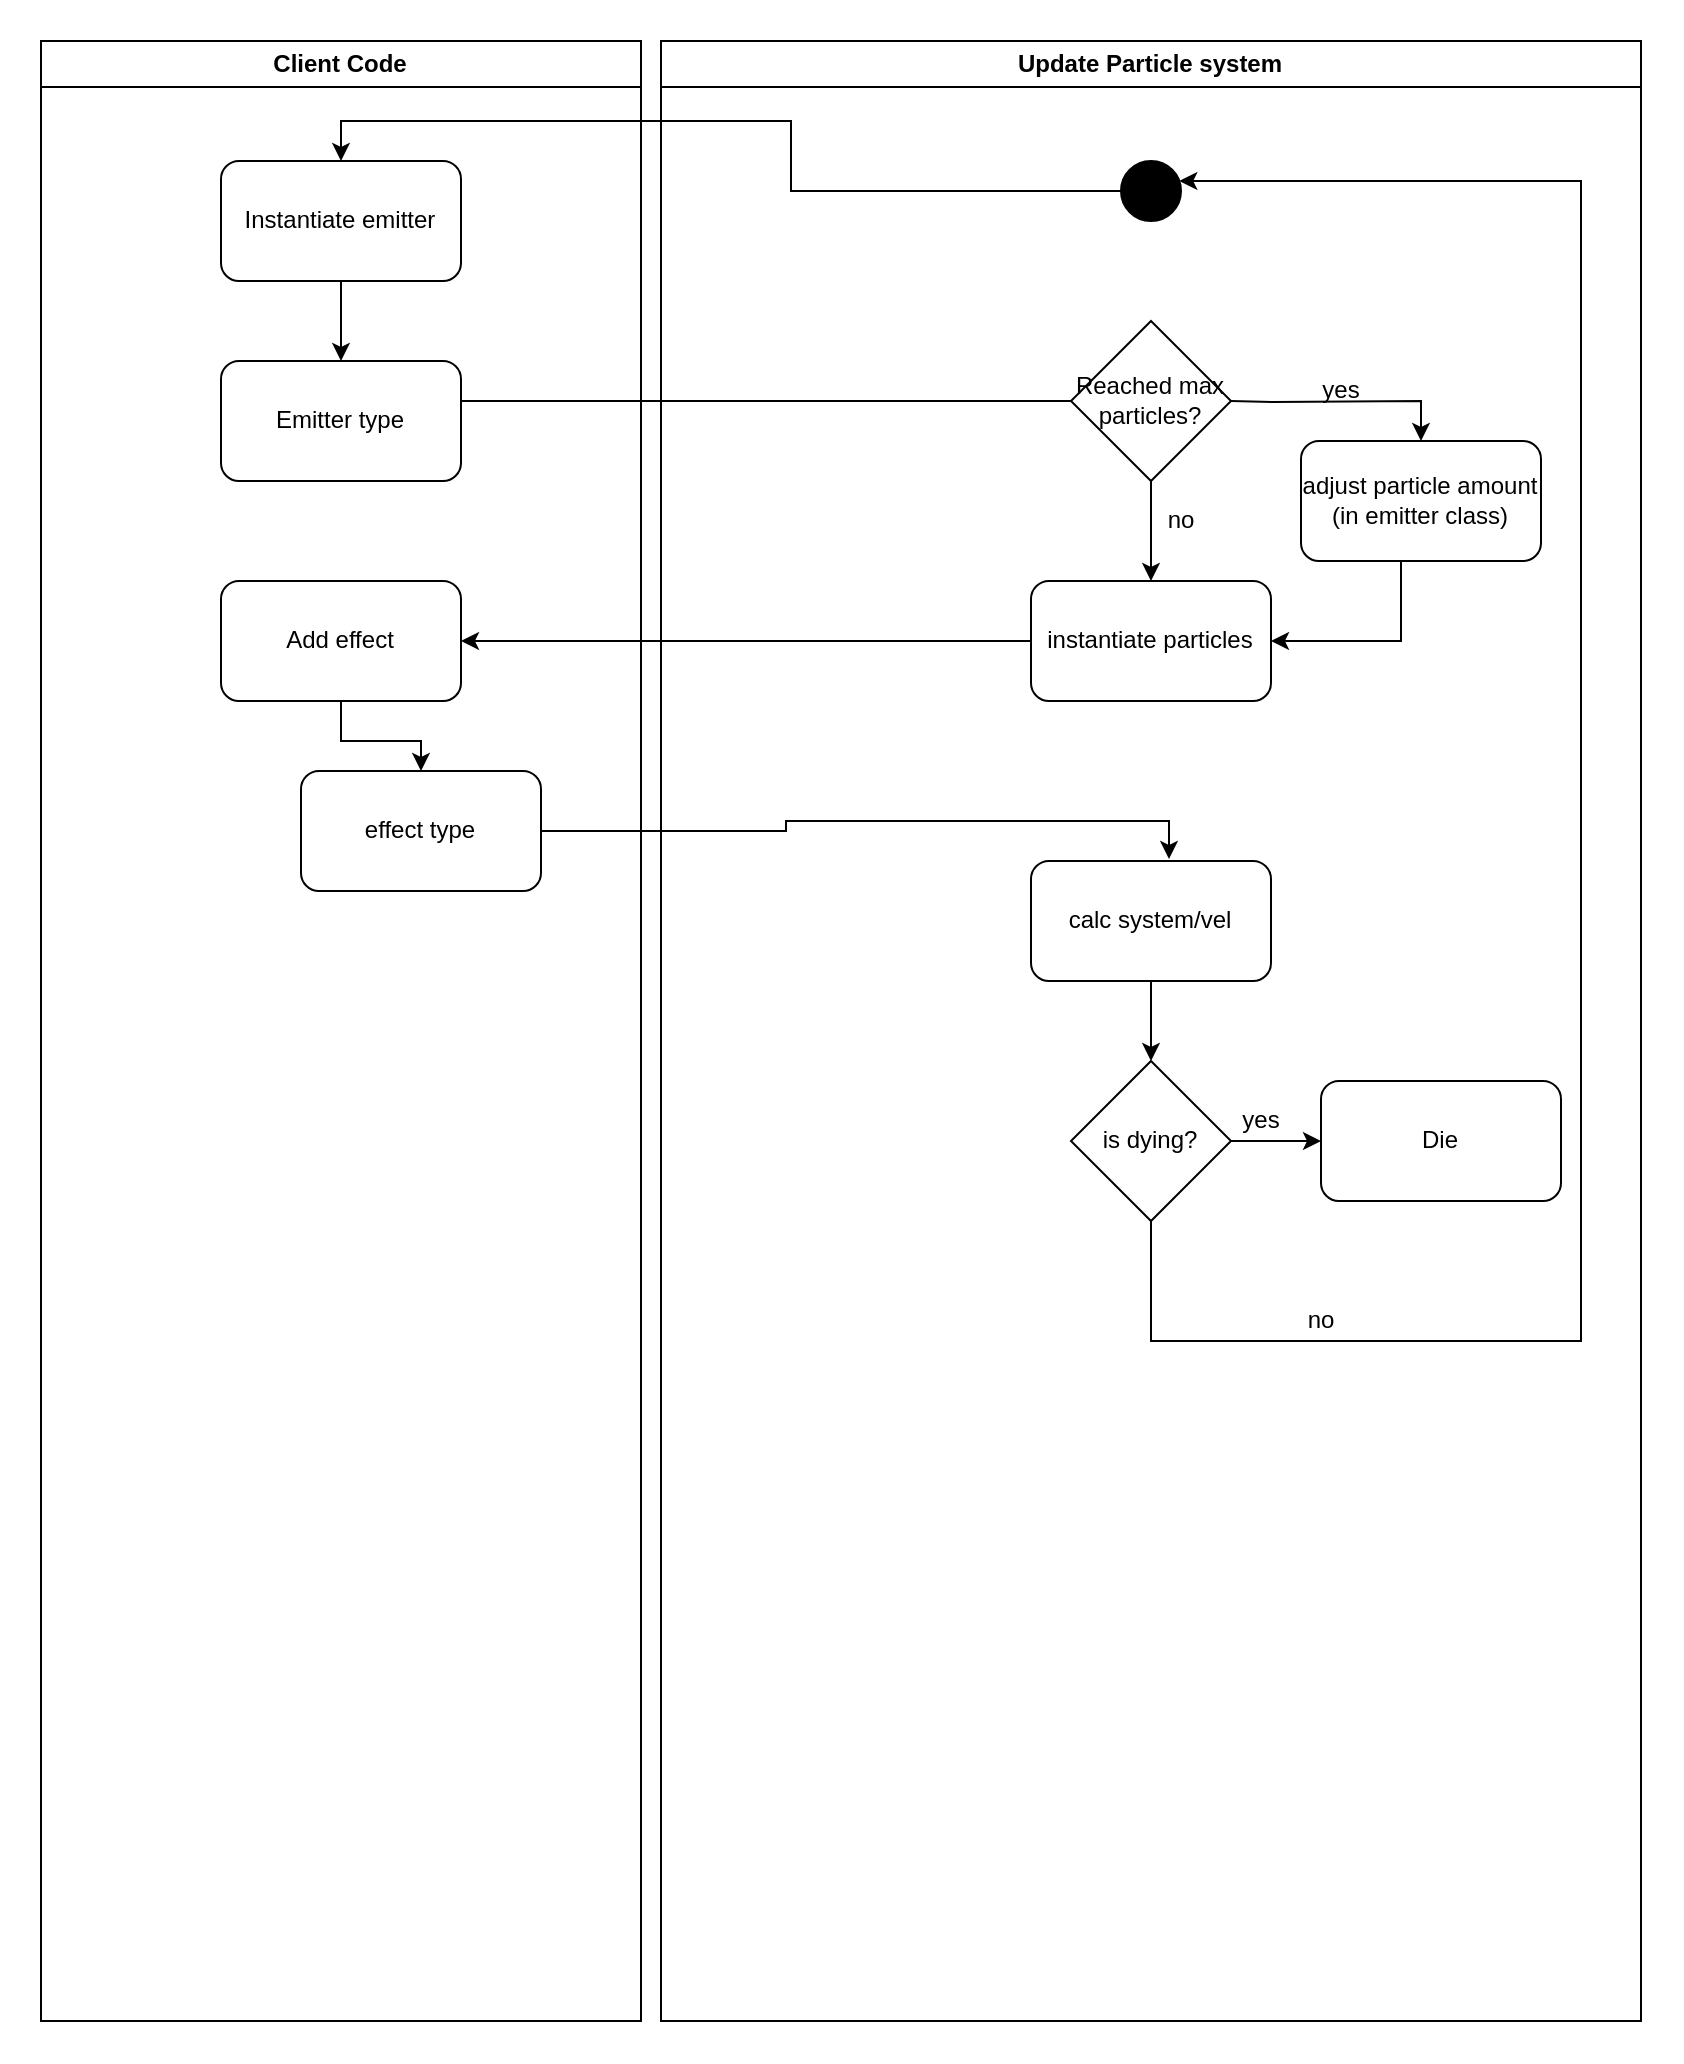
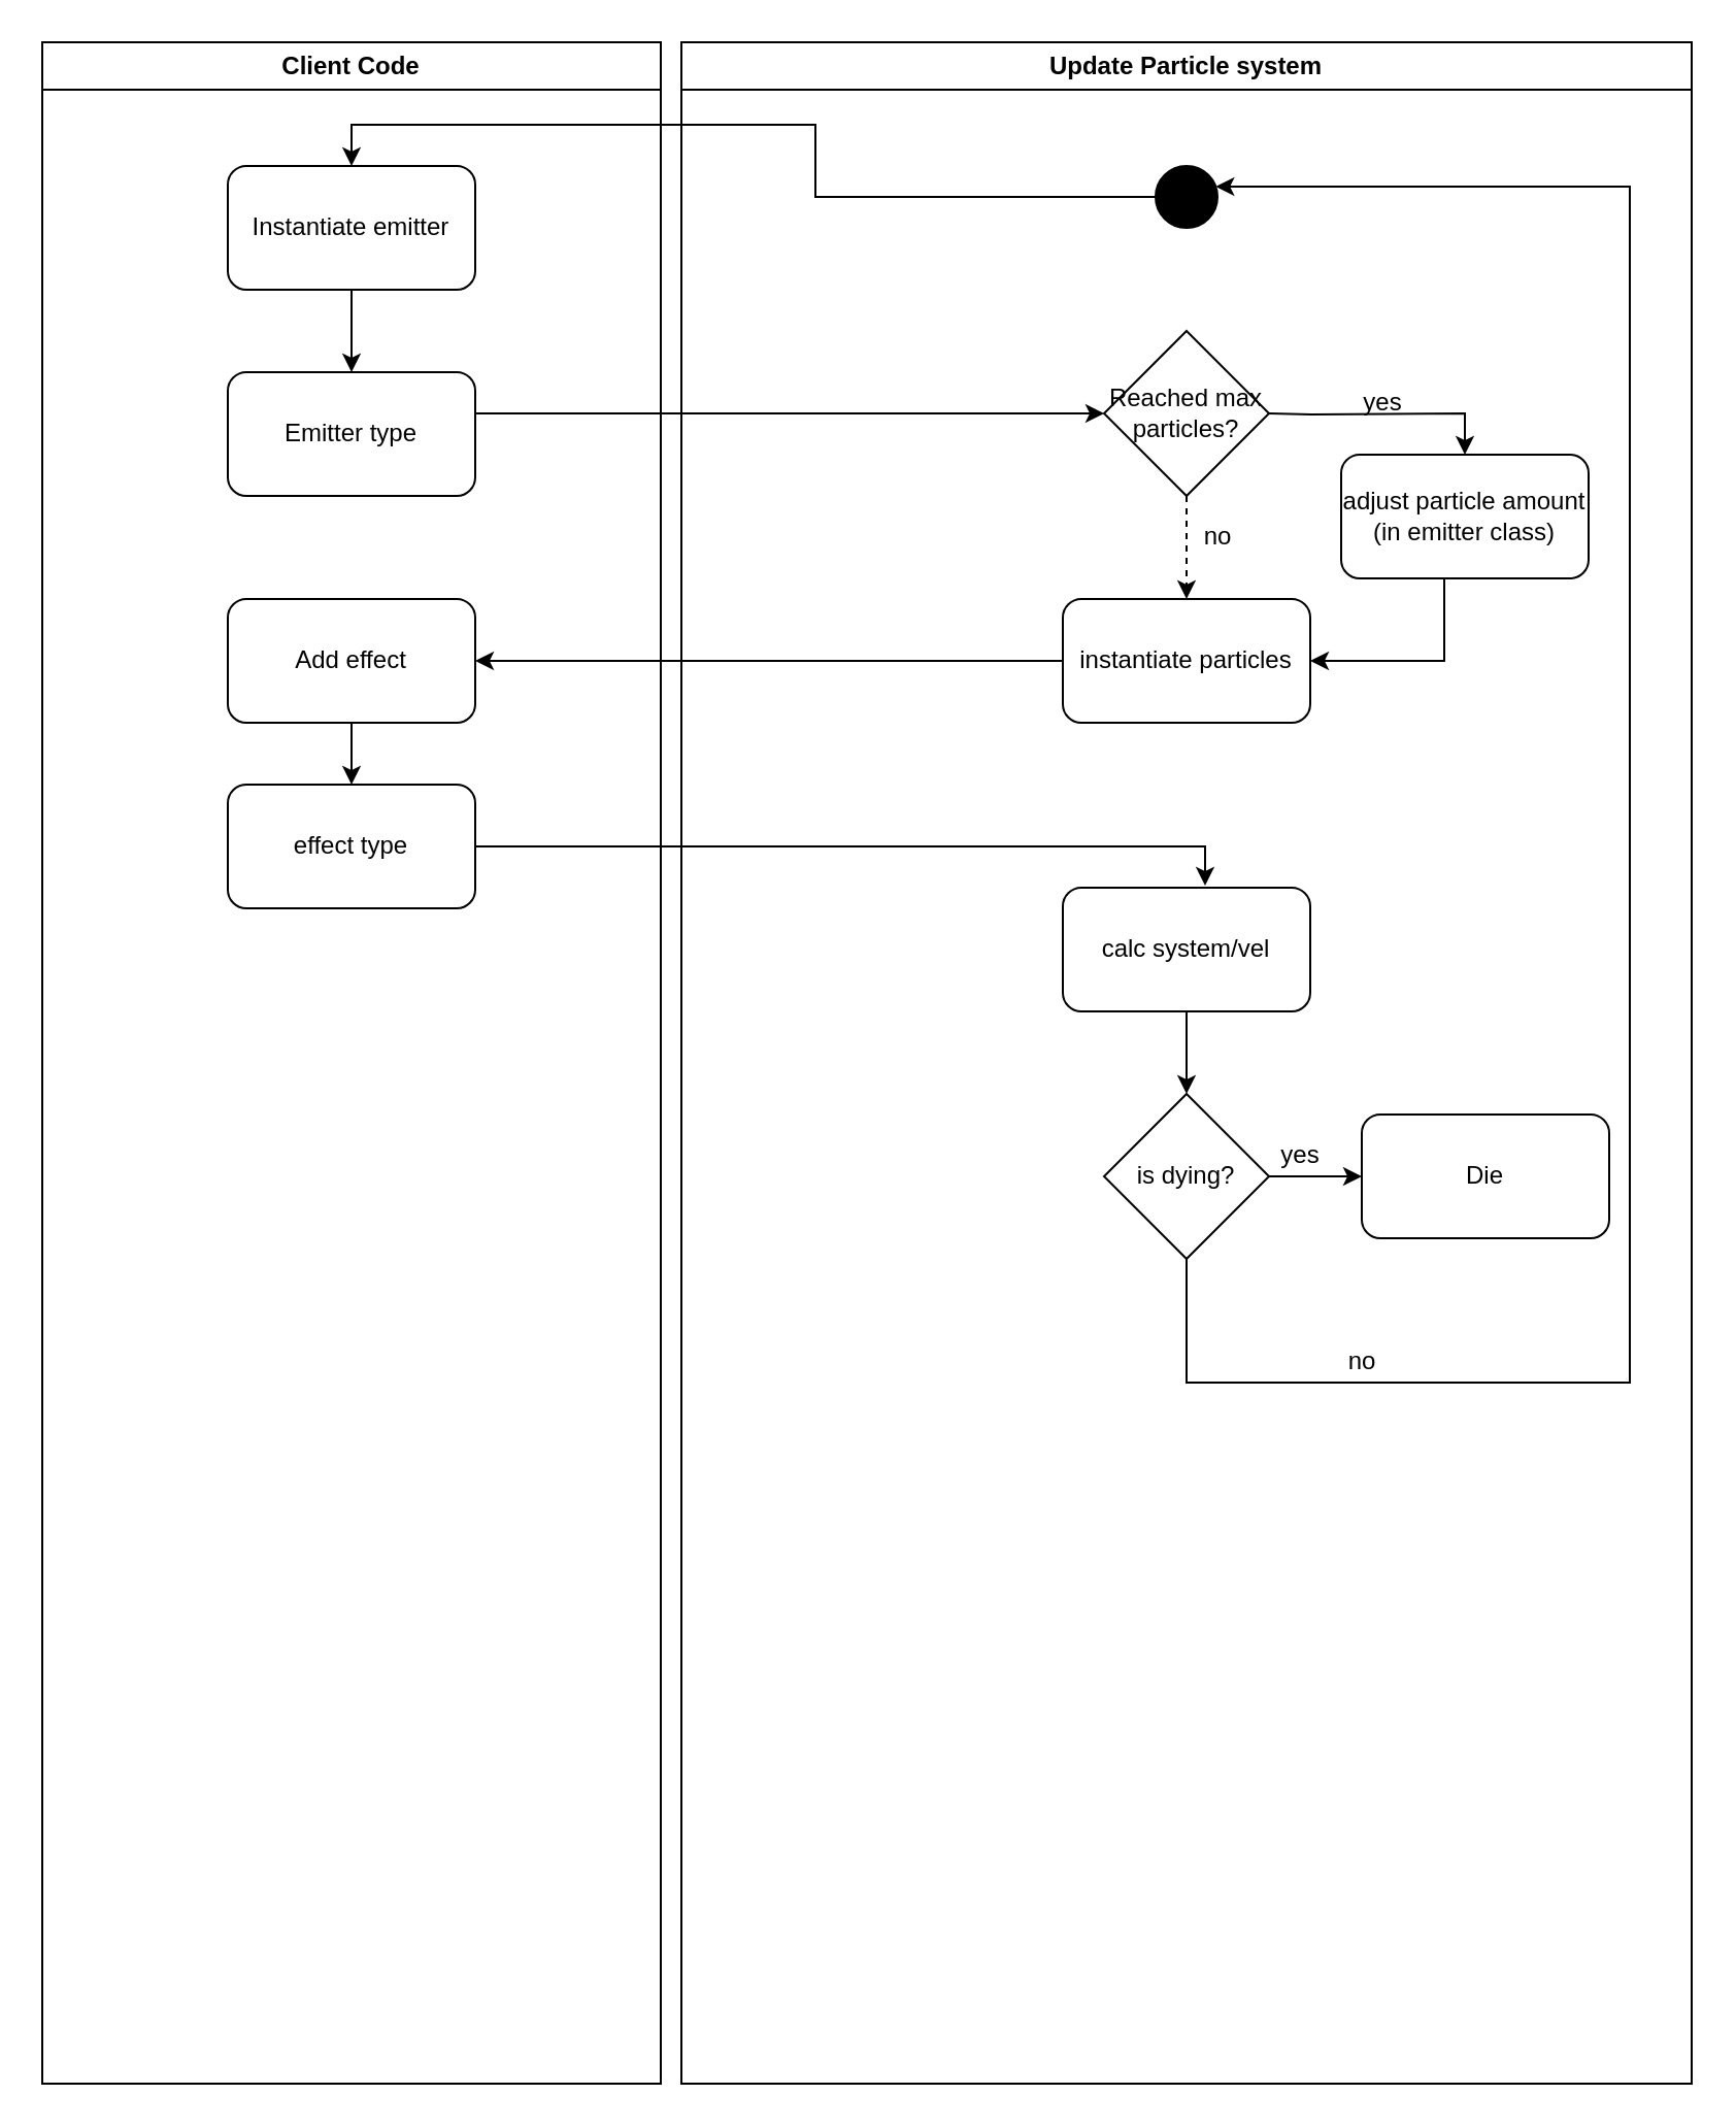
  <mxCell id="0" />
  <mxCell id="1" parent="0" />
  <mxCell id="2" value="Client Code" style="swimlane;whiteSpace=wrap;html=1;" vertex="1" parent="1"><mxGeometry x="20" y="20" width="300" height="990" as="geometry" /></mxCell>
  <mxCell id="3" style="edgeStyle=orthogonalEdgeStyle;rounded=0;orthogonalLoop=1;jettySize=auto;html=1;" edge="1" parent="2" source="4" target="5"><mxGeometry relative="1" as="geometry" /></mxCell>
  <mxCell id="4" value="Instantiate emitter" style="rounded=1;whiteSpace=wrap;html=1;fillColor=none;" vertex="1" parent="2"><mxGeometry x="90" y="60" width="120" height="60" as="geometry" /></mxCell>
  <mxCell id="5" value="Emitter type" style="rounded=1;whiteSpace=wrap;html=1;fillColor=none;" vertex="1" parent="2"><mxGeometry x="90" y="160" width="120" height="60" as="geometry" /></mxCell>
  <mxCell id="6" style="edgeStyle=orthogonalEdgeStyle;rounded=0;orthogonalLoop=1;jettySize=auto;html=1;" edge="1" parent="2" source="7" target="8"><mxGeometry relative="1" as="geometry" /></mxCell>
  <mxCell id="7" value="Add effect" style="rounded=1;whiteSpace=wrap;html=1;fillColor=none;" vertex="1" parent="2"><mxGeometry x="90" y="270" width="120" height="60" as="geometry" /></mxCell>
- <mxCell id="8" value="effect type" style="rounded=1;whiteSpace=wrap;html=1;fillColor=none;" vertex="1" parent="2"><mxGeometry x="130" y="365" width="120" height="60" as="geometry" /></mxCell>
+ <mxCell id="8" value="effect type" style="rounded=1;whiteSpace=wrap;html=1;fillColor=none;" vertex="1" parent="2"><mxGeometry x="90" y="360" width="120" height="60" as="geometry" /></mxCell>
  <mxCell id="9" value="Update Particle system" style="swimlane;whiteSpace=wrap;html=1;" vertex="1" parent="1"><mxGeometry x="330" y="20" width="490" height="990" as="geometry" /></mxCell>
  <mxCell id="10" value="instantiate particles" style="rounded=1;whiteSpace=wrap;html=1;fillColor=none;" vertex="1" parent="9"><mxGeometry x="185" y="270" width="120" height="60" as="geometry" /></mxCell>
  <mxCell id="11" style="edgeStyle=orthogonalEdgeStyle;rounded=0;orthogonalLoop=1;jettySize=auto;html=1;" edge="1" parent="9" target="15"><mxGeometry relative="1" as="geometry"><mxPoint x="285" y="180" as="sourcePoint" /></mxGeometry></mxCell>
- <mxCell id="12" style="edgeStyle=orthogonalEdgeStyle;rounded=0;orthogonalLoop=1;jettySize=auto;html=1;" edge="1" parent="9" source="13" target="10"><mxGeometry relative="1" as="geometry" /></mxCell>
+ <mxCell id="12" style="edgeStyle=orthogonalEdgeStyle;rounded=0;orthogonalLoop=1;jettySize=auto;html=1;dashed=1;" edge="1" parent="9" source="13" target="10"><mxGeometry relative="1" as="geometry" /></mxCell>
  <mxCell id="13" value="Reached max&lt;br&gt;particles?" style="rhombus;whiteSpace=wrap;html=1;fillColor=none;" vertex="1" parent="9"><mxGeometry x="205" y="140" width="80" height="80" as="geometry" /></mxCell>
  <mxCell id="14" style="edgeStyle=orthogonalEdgeStyle;rounded=0;orthogonalLoop=1;jettySize=auto;html=1;entryX=1;entryY=0.5;entryDx=0;entryDy=0;" edge="1" parent="9" source="15" target="10"><mxGeometry relative="1" as="geometry"><Array as="points"><mxPoint x="370" y="300" /></Array></mxGeometry></mxCell>
  <mxCell id="15" value="adjust particle amount&lt;br&gt;(in emitter class)" style="rounded=1;whiteSpace=wrap;html=1;fillColor=none;" vertex="1" parent="9"><mxGeometry x="320" y="200" width="120" height="60" as="geometry" /></mxCell>
  <mxCell id="16" style="edgeStyle=orthogonalEdgeStyle;rounded=0;orthogonalLoop=1;jettySize=auto;html=1;" edge="1" parent="9" source="17" target="21"><mxGeometry relative="1" as="geometry" /></mxCell>
  <mxCell id="17" value="calc system/vel" style="rounded=1;whiteSpace=wrap;html=1;fillColor=none;" vertex="1" parent="9"><mxGeometry x="185" y="410" width="120" height="60" as="geometry" /></mxCell>
  <mxCell id="18" value="Die" style="rounded=1;whiteSpace=wrap;html=1;fillColor=none;" vertex="1" parent="9"><mxGeometry x="330" y="520" width="120" height="60" as="geometry" /></mxCell>
  <mxCell id="19" style="edgeStyle=orthogonalEdgeStyle;rounded=0;orthogonalLoop=1;jettySize=auto;html=1;" edge="1" parent="9" source="21" target="18"><mxGeometry relative="1" as="geometry" /></mxCell>
  <mxCell id="20" style="edgeStyle=orthogonalEdgeStyle;rounded=0;orthogonalLoop=1;jettySize=auto;html=1;" edge="1" parent="9" source="21" target="22"><mxGeometry relative="1" as="geometry"><Array as="points"><mxPoint x="245" y="650" /><mxPoint x="460" y="650" /><mxPoint x="460" y="70" /></Array></mxGeometry></mxCell>
  <mxCell id="21" value="is dying?" style="rhombus;whiteSpace=wrap;html=1;fillColor=none;" vertex="1" parent="9"><mxGeometry x="205" y="510" width="80" height="80" as="geometry" /></mxCell>
  <mxCell id="22" value="" style="ellipse;whiteSpace=wrap;html=1;aspect=fixed;fillColor=#000000;" vertex="1" parent="9"><mxGeometry x="230" y="60" width="30" height="30" as="geometry" /></mxCell>
  <mxCell id="23" value="yes" style="text;html=1;align=center;verticalAlign=middle;resizable=0;points=[];autosize=1;strokeColor=none;fillColor=none;" vertex="1" parent="9"><mxGeometry x="320" y="160" width="40" height="30" as="geometry" /></mxCell>
- <mxCell id="24" style="edgeStyle=orthogonalEdgeStyle;rounded=0;orthogonalLoop=1;jettySize=auto;html=1;entryX=0;entryY=0.5;entryDx=0;entryDy=0;endArrow=none;" edge="1" parent="1" source="5" target="13"><mxGeometry relative="1" as="geometry"><Array as="points"><mxPoint x="310" y="200" /><mxPoint x="310" y="200" /></Array></mxGeometry></mxCell>
+ <mxCell id="24" style="edgeStyle=orthogonalEdgeStyle;rounded=0;orthogonalLoop=1;jettySize=auto;html=1;entryX=0;entryY=0.5;entryDx=0;entryDy=0;" edge="1" parent="1" source="5" target="13"><mxGeometry relative="1" as="geometry"><Array as="points"><mxPoint x="310" y="200" /><mxPoint x="310" y="200" /></Array></mxGeometry></mxCell>
  <mxCell id="25" style="edgeStyle=orthogonalEdgeStyle;rounded=0;orthogonalLoop=1;jettySize=auto;html=1;entryX=1;entryY=0.5;entryDx=0;entryDy=0;" edge="1" parent="1" source="10" target="7"><mxGeometry relative="1" as="geometry" /></mxCell>
  <mxCell id="26" style="edgeStyle=orthogonalEdgeStyle;rounded=0;orthogonalLoop=1;jettySize=auto;html=1;entryX=0.575;entryY=-0.017;entryDx=0;entryDy=0;entryPerimeter=0;" edge="1" parent="1" source="8" target="17"><mxGeometry relative="1" as="geometry" /></mxCell>
  <mxCell id="27" style="edgeStyle=orthogonalEdgeStyle;rounded=0;orthogonalLoop=1;jettySize=auto;html=1;entryX=0.5;entryY=0;entryDx=0;entryDy=0;" edge="1" parent="1" source="22" target="4"><mxGeometry relative="1" as="geometry" /></mxCell>
  <mxCell id="28" value="yes" style="text;html=1;align=center;verticalAlign=middle;resizable=0;points=[];autosize=1;strokeColor=none;fillColor=none;" vertex="1" parent="1"><mxGeometry x="610" y="545" width="40" height="30" as="geometry" /></mxCell>
  <mxCell id="29" value="no" style="text;html=1;align=center;verticalAlign=middle;resizable=0;points=[];autosize=1;strokeColor=none;fillColor=none;" vertex="1" parent="1"><mxGeometry x="640" y="645" width="40" height="30" as="geometry" /></mxCell>
  <mxCell id="30" value="no" style="text;html=1;align=center;verticalAlign=middle;resizable=0;points=[];autosize=1;strokeColor=none;fillColor=none;" vertex="1" parent="1"><mxGeometry x="570" y="245" width="40" height="30" as="geometry" /></mxCell>
